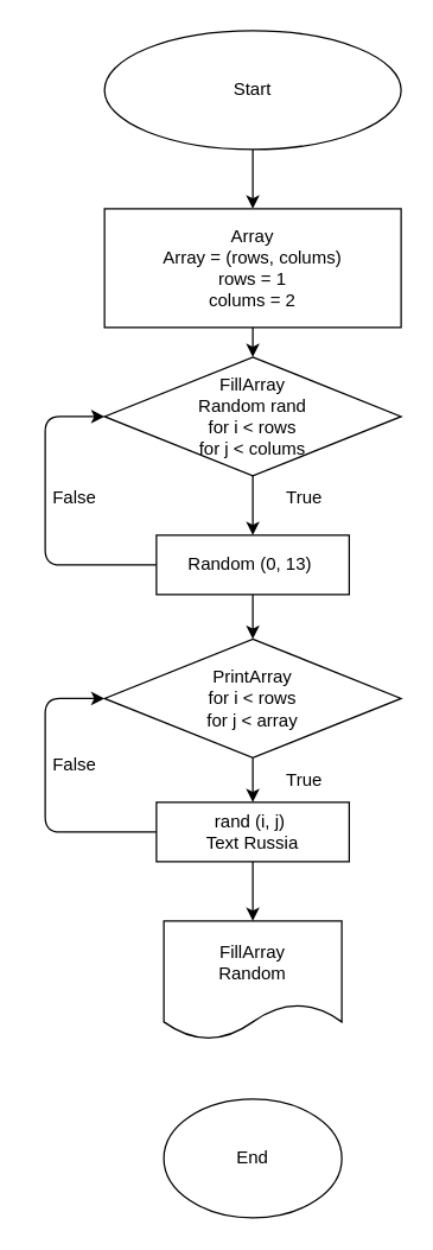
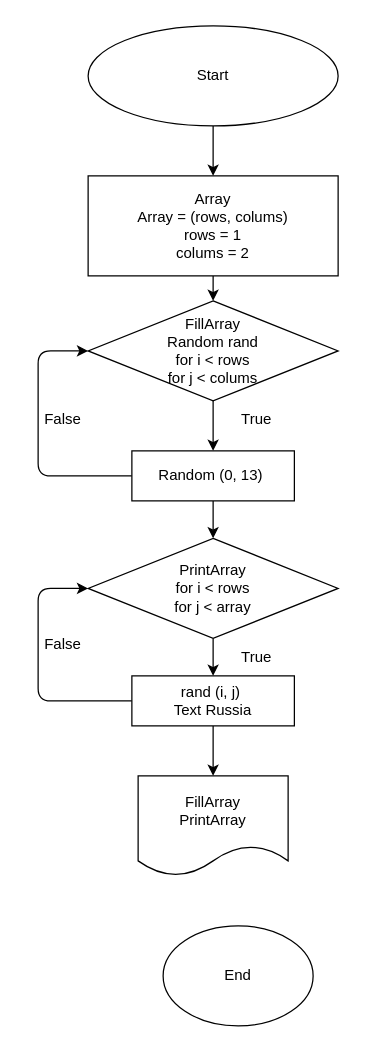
  <mxCell id="0" />
  <mxCell id="1" parent="0" />
  <mxCell id="2" value="Start" style="ellipse;whiteSpace=wrap;html=1;" vertex="1" parent="1"><mxGeometry x="70" width="200" height="80" as="geometry" y="20" /></mxCell>
  <mxCell id="3" style="edgeStyle=none;html=1;exitX=0.5;exitY=1;exitDx=0;exitDy=0;entryX=0.5;entryY=0;entryDx=0;entryDy=0;" edge="1" parent="1" source="4" target="7"><mxGeometry relative="1" as="geometry" /></mxCell>
  <mxCell id="4" value="Array&lt;br&gt;Array = (rows, colums)&lt;br&gt;rows = 1&lt;br&gt;colums = 2" style="rounded=0;whiteSpace=wrap;html=1;" vertex="1" parent="1"><mxGeometry x="70" y="140" width="200" height="80" as="geometry" /></mxCell>
  <mxCell id="5" value="" style="endArrow=classic;html=1;exitX=0.5;exitY=1;exitDx=0;exitDy=0;entryX=0.5;entryY=0;entryDx=0;entryDy=0;" edge="1" parent="1" source="2" target="4"><mxGeometry width="50" height="50" relative="1" as="geometry"><mxPoint x="180" y="240" as="sourcePoint" /><mxPoint x="230" y="190" as="targetPoint" /></mxGeometry></mxCell>
  <mxCell id="6" style="edgeStyle=none;html=1;exitX=0.5;exitY=1;exitDx=0;exitDy=0;entryX=0.5;entryY=0;entryDx=0;entryDy=0;" edge="1" parent="1" source="7" target="10"><mxGeometry relative="1" as="geometry" /></mxCell>
  <mxCell id="7" value="FillArray&lt;br&gt;Random rand&lt;br&gt;for i &amp;lt; rows&lt;br&gt;for j &amp;lt; colums" style="rhombus;whiteSpace=wrap;html=1;" vertex="1" parent="1"><mxGeometry x="70" y="240" width="200" height="80" as="geometry" /></mxCell>
  <mxCell id="8" style="edgeStyle=none;html=1;exitX=0;exitY=0.5;exitDx=0;exitDy=0;entryX=0;entryY=0.5;entryDx=0;entryDy=0;" edge="1" parent="1" source="10" target="7"><mxGeometry relative="1" as="geometry"><mxPoint x="50" y="290" as="targetPoint" /><Array as="points"><mxPoint x="30" y="380" /><mxPoint x="30" y="280" /></Array></mxGeometry></mxCell>
  <mxCell id="9" style="edgeStyle=none;html=1;exitX=0.5;exitY=1;exitDx=0;exitDy=0;entryX=0.5;entryY=0;entryDx=0;entryDy=0;" edge="1" parent="1" source="10" target="17"><mxGeometry relative="1" as="geometry" /></mxCell>
  <mxCell id="10" value="Random (0, 13)&amp;nbsp;" style="rounded=0;whiteSpace=wrap;html=1;" vertex="1" parent="1"><mxGeometry x="105" y="360" width="130" height="40" as="geometry" /></mxCell>
  <mxCell id="11" value="True" style="text;html=1;strokeColor=none;fillColor=none;align=center;verticalAlign=middle;whiteSpace=wrap;rounded=0;" vertex="1" parent="1"><mxGeometry x="175" y="320" width="60" height="30" as="geometry" /></mxCell>
  <mxCell id="12" value="False" style="text;html=1;strokeColor=none;fillColor=none;align=center;verticalAlign=middle;whiteSpace=wrap;rounded=0;" vertex="1" parent="1"><mxGeometry x="20" y="320" width="60" height="30" as="geometry" /></mxCell>
  <mxCell id="13" style="edgeStyle=none;html=1;exitX=0;exitY=0.5;exitDx=0;exitDy=0;entryX=0;entryY=0.5;entryDx=0;entryDy=0;entryPerimeter=0;" edge="1" parent="1" source="15" target="17"><mxGeometry relative="1" as="geometry"><mxPoint x="50" y="480" as="targetPoint" /><Array as="points"><mxPoint x="30" y="560" /><mxPoint x="30" y="470" /></Array></mxGeometry></mxCell>
  <mxCell id="14" style="edgeStyle=none;html=1;exitX=0.5;exitY=1;exitDx=0;exitDy=0;entryX=0.5;entryY=0;entryDx=0;entryDy=0;" edge="1" parent="1" source="15" target="20"><mxGeometry relative="1" as="geometry" /></mxCell>
  <mxCell id="15" value="rand (i, j)&amp;nbsp;&lt;br&gt;Text Russia" style="rounded=0;whiteSpace=wrap;html=1;" vertex="1" parent="1"><mxGeometry x="105" y="540" width="130" height="40" as="geometry" /></mxCell>
  <mxCell id="16" style="edgeStyle=none;html=1;exitX=0.5;exitY=1;exitDx=0;exitDy=0;entryX=0.5;entryY=0;entryDx=0;entryDy=0;" edge="1" parent="1" source="17" target="15"><mxGeometry relative="1" as="geometry" /></mxCell>
  <mxCell id="17" value="PrintArray&lt;br&gt;for i &amp;lt; rows&lt;br&gt;for j &amp;lt; array&lt;br&gt;" style="rhombus;whiteSpace=wrap;html=1;" vertex="1" parent="1"><mxGeometry x="70" y="430" width="200" height="80" as="geometry" /></mxCell>
  <mxCell id="18" value="True" style="text;html=1;strokeColor=none;fillColor=none;align=center;verticalAlign=middle;whiteSpace=wrap;rounded=0;" vertex="1" parent="1"><mxGeometry x="175" y="510" width="60" height="30" as="geometry" /></mxCell>
  <mxCell id="19" value="False" style="text;html=1;strokeColor=none;fillColor=none;align=center;verticalAlign=middle;whiteSpace=wrap;rounded=0;" vertex="1" parent="1"><mxGeometry x="20" y="500" width="60" height="30" as="geometry" /></mxCell>
- <mxCell id="20" value="FillArray&lt;br&gt;Random" style="shape=document;whiteSpace=wrap;html=1;boundedLbl=1;" vertex="1" parent="1"><mxGeometry x="110" y="620" width="120" height="80" as="geometry" /></mxCell>
- <mxCell id="21" value="End" style="ellipse;whiteSpace=wrap;html=1;" vertex="1" parent="1"><mxGeometry x="110" y="740" width="120" height="80" as="geometry" /></mxCell>
+ <mxCell id="20" value="FillArray&lt;br&gt;PrintArray" style="shape=document;whiteSpace=wrap;html=1;boundedLbl=1;" vertex="1" parent="1"><mxGeometry x="110" y="620" width="120" height="80" as="geometry" /></mxCell>
+ <mxCell id="21" value="End" style="ellipse;whiteSpace=wrap;html=1;" vertex="1" parent="1"><mxGeometry x="130" y="740" width="120" height="80" as="geometry" /></mxCell>
